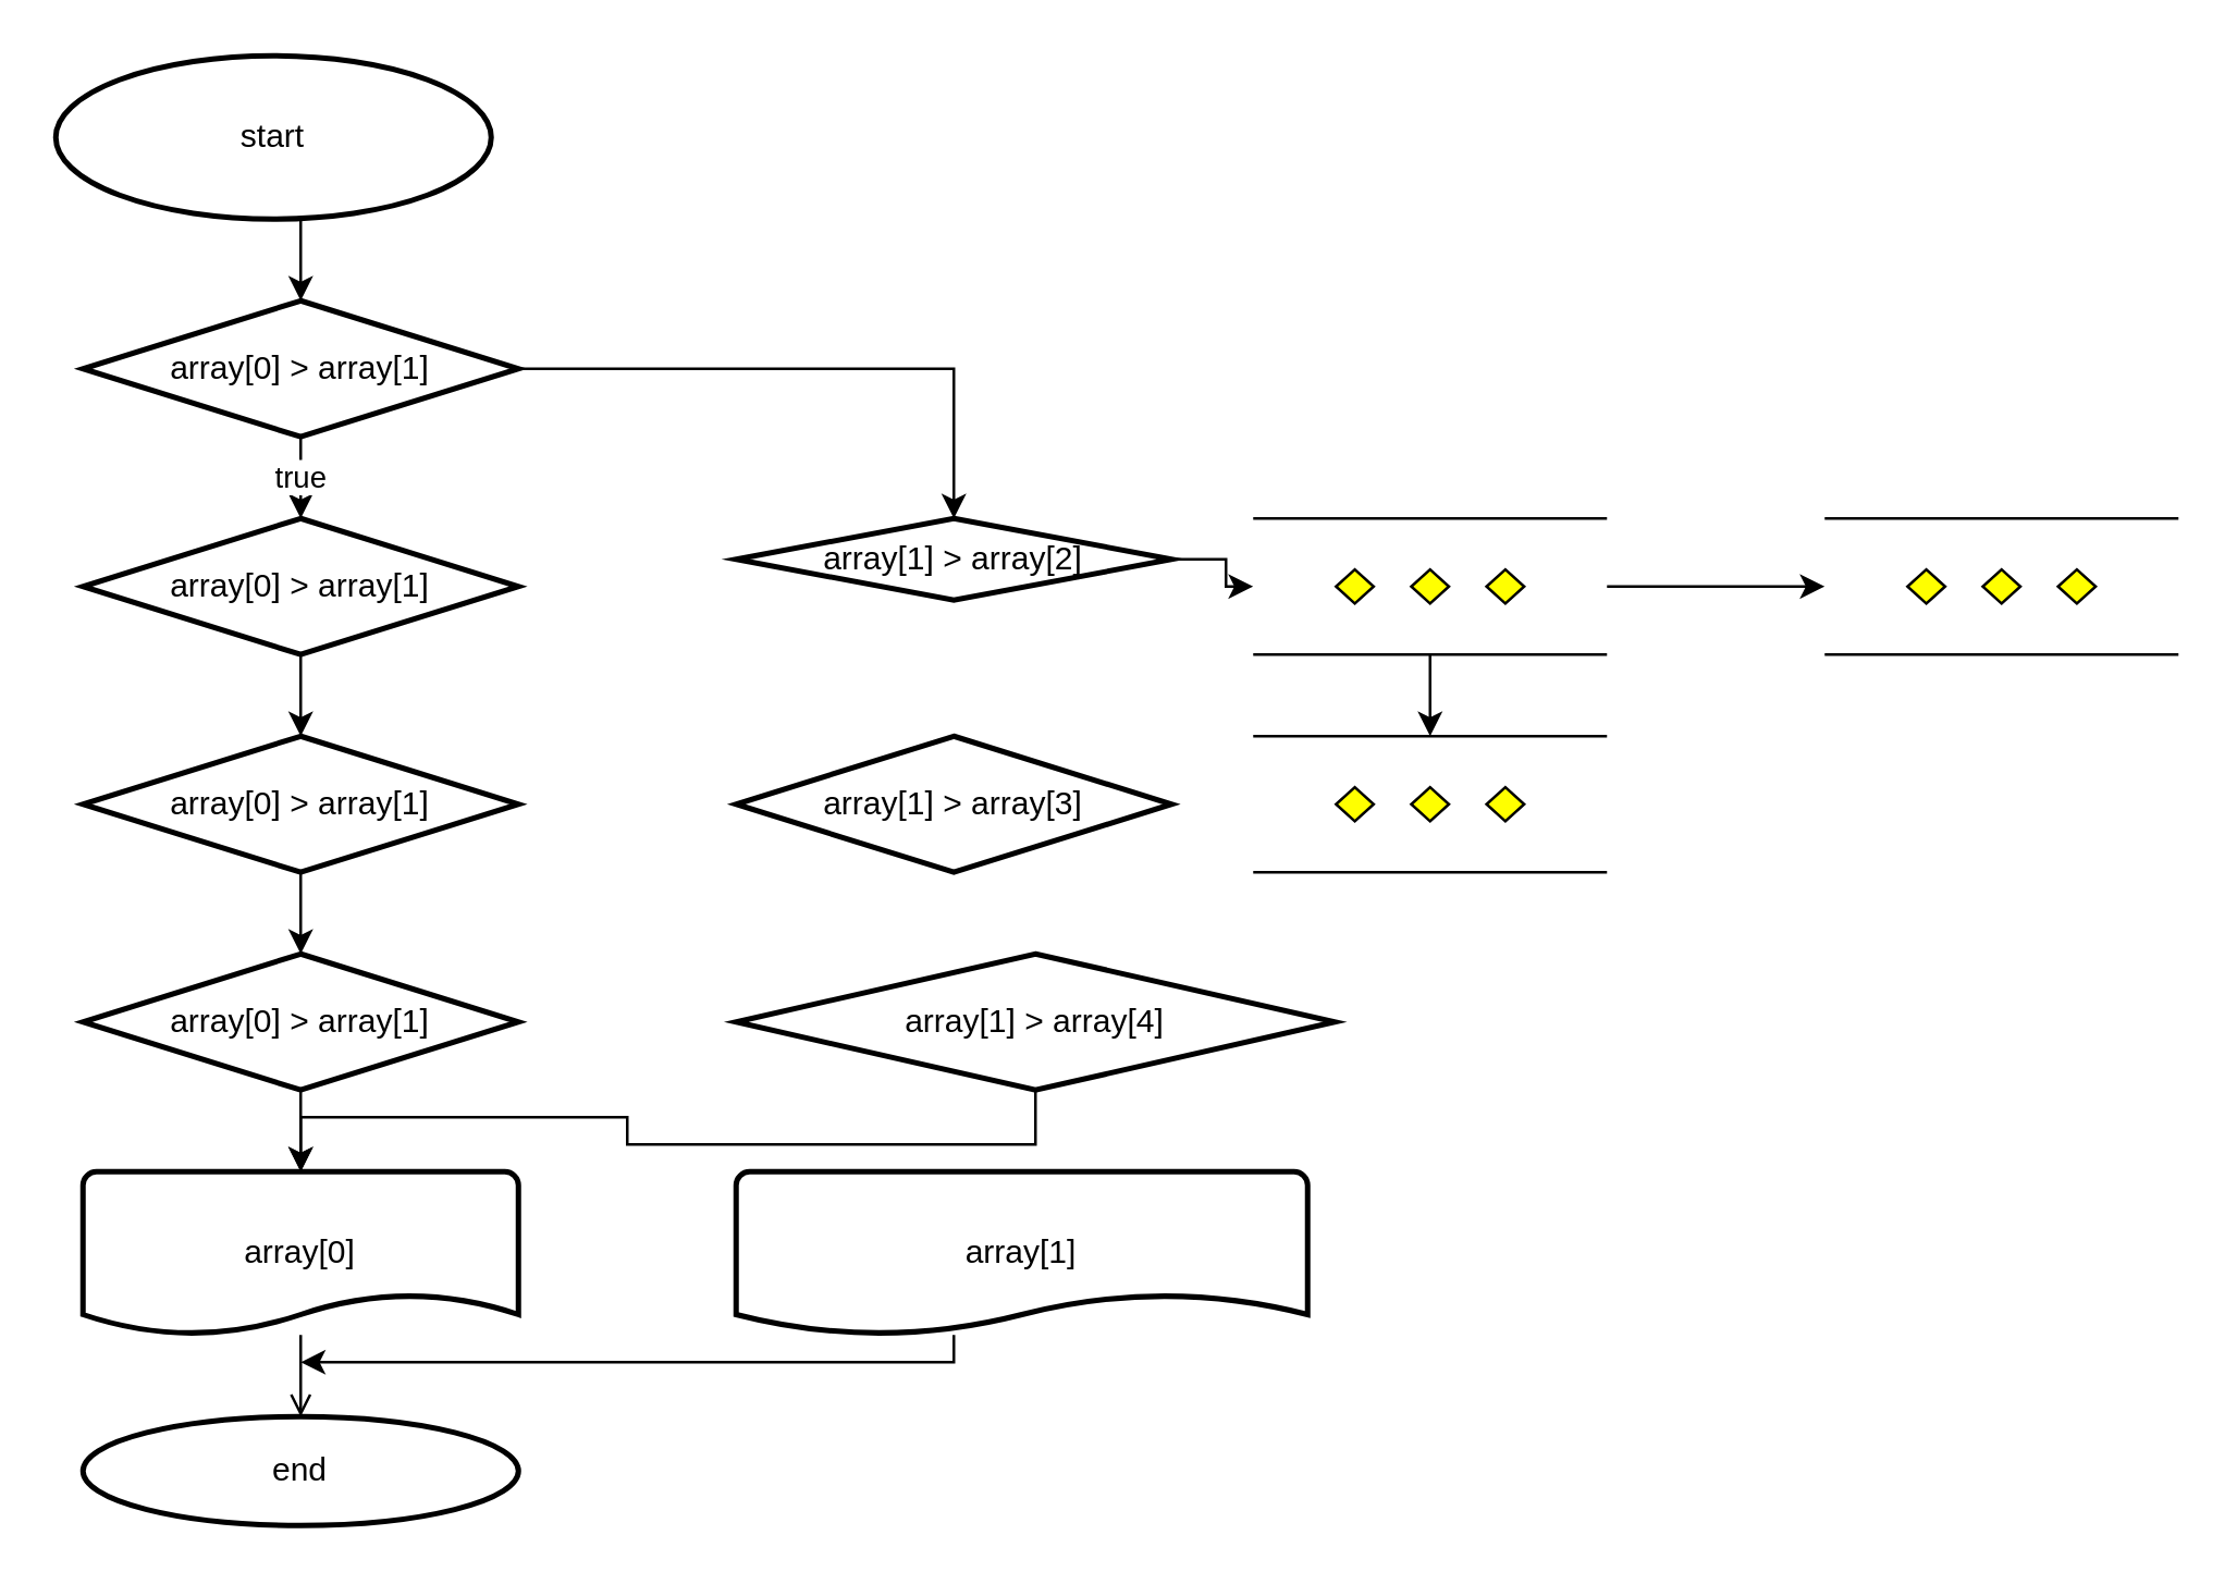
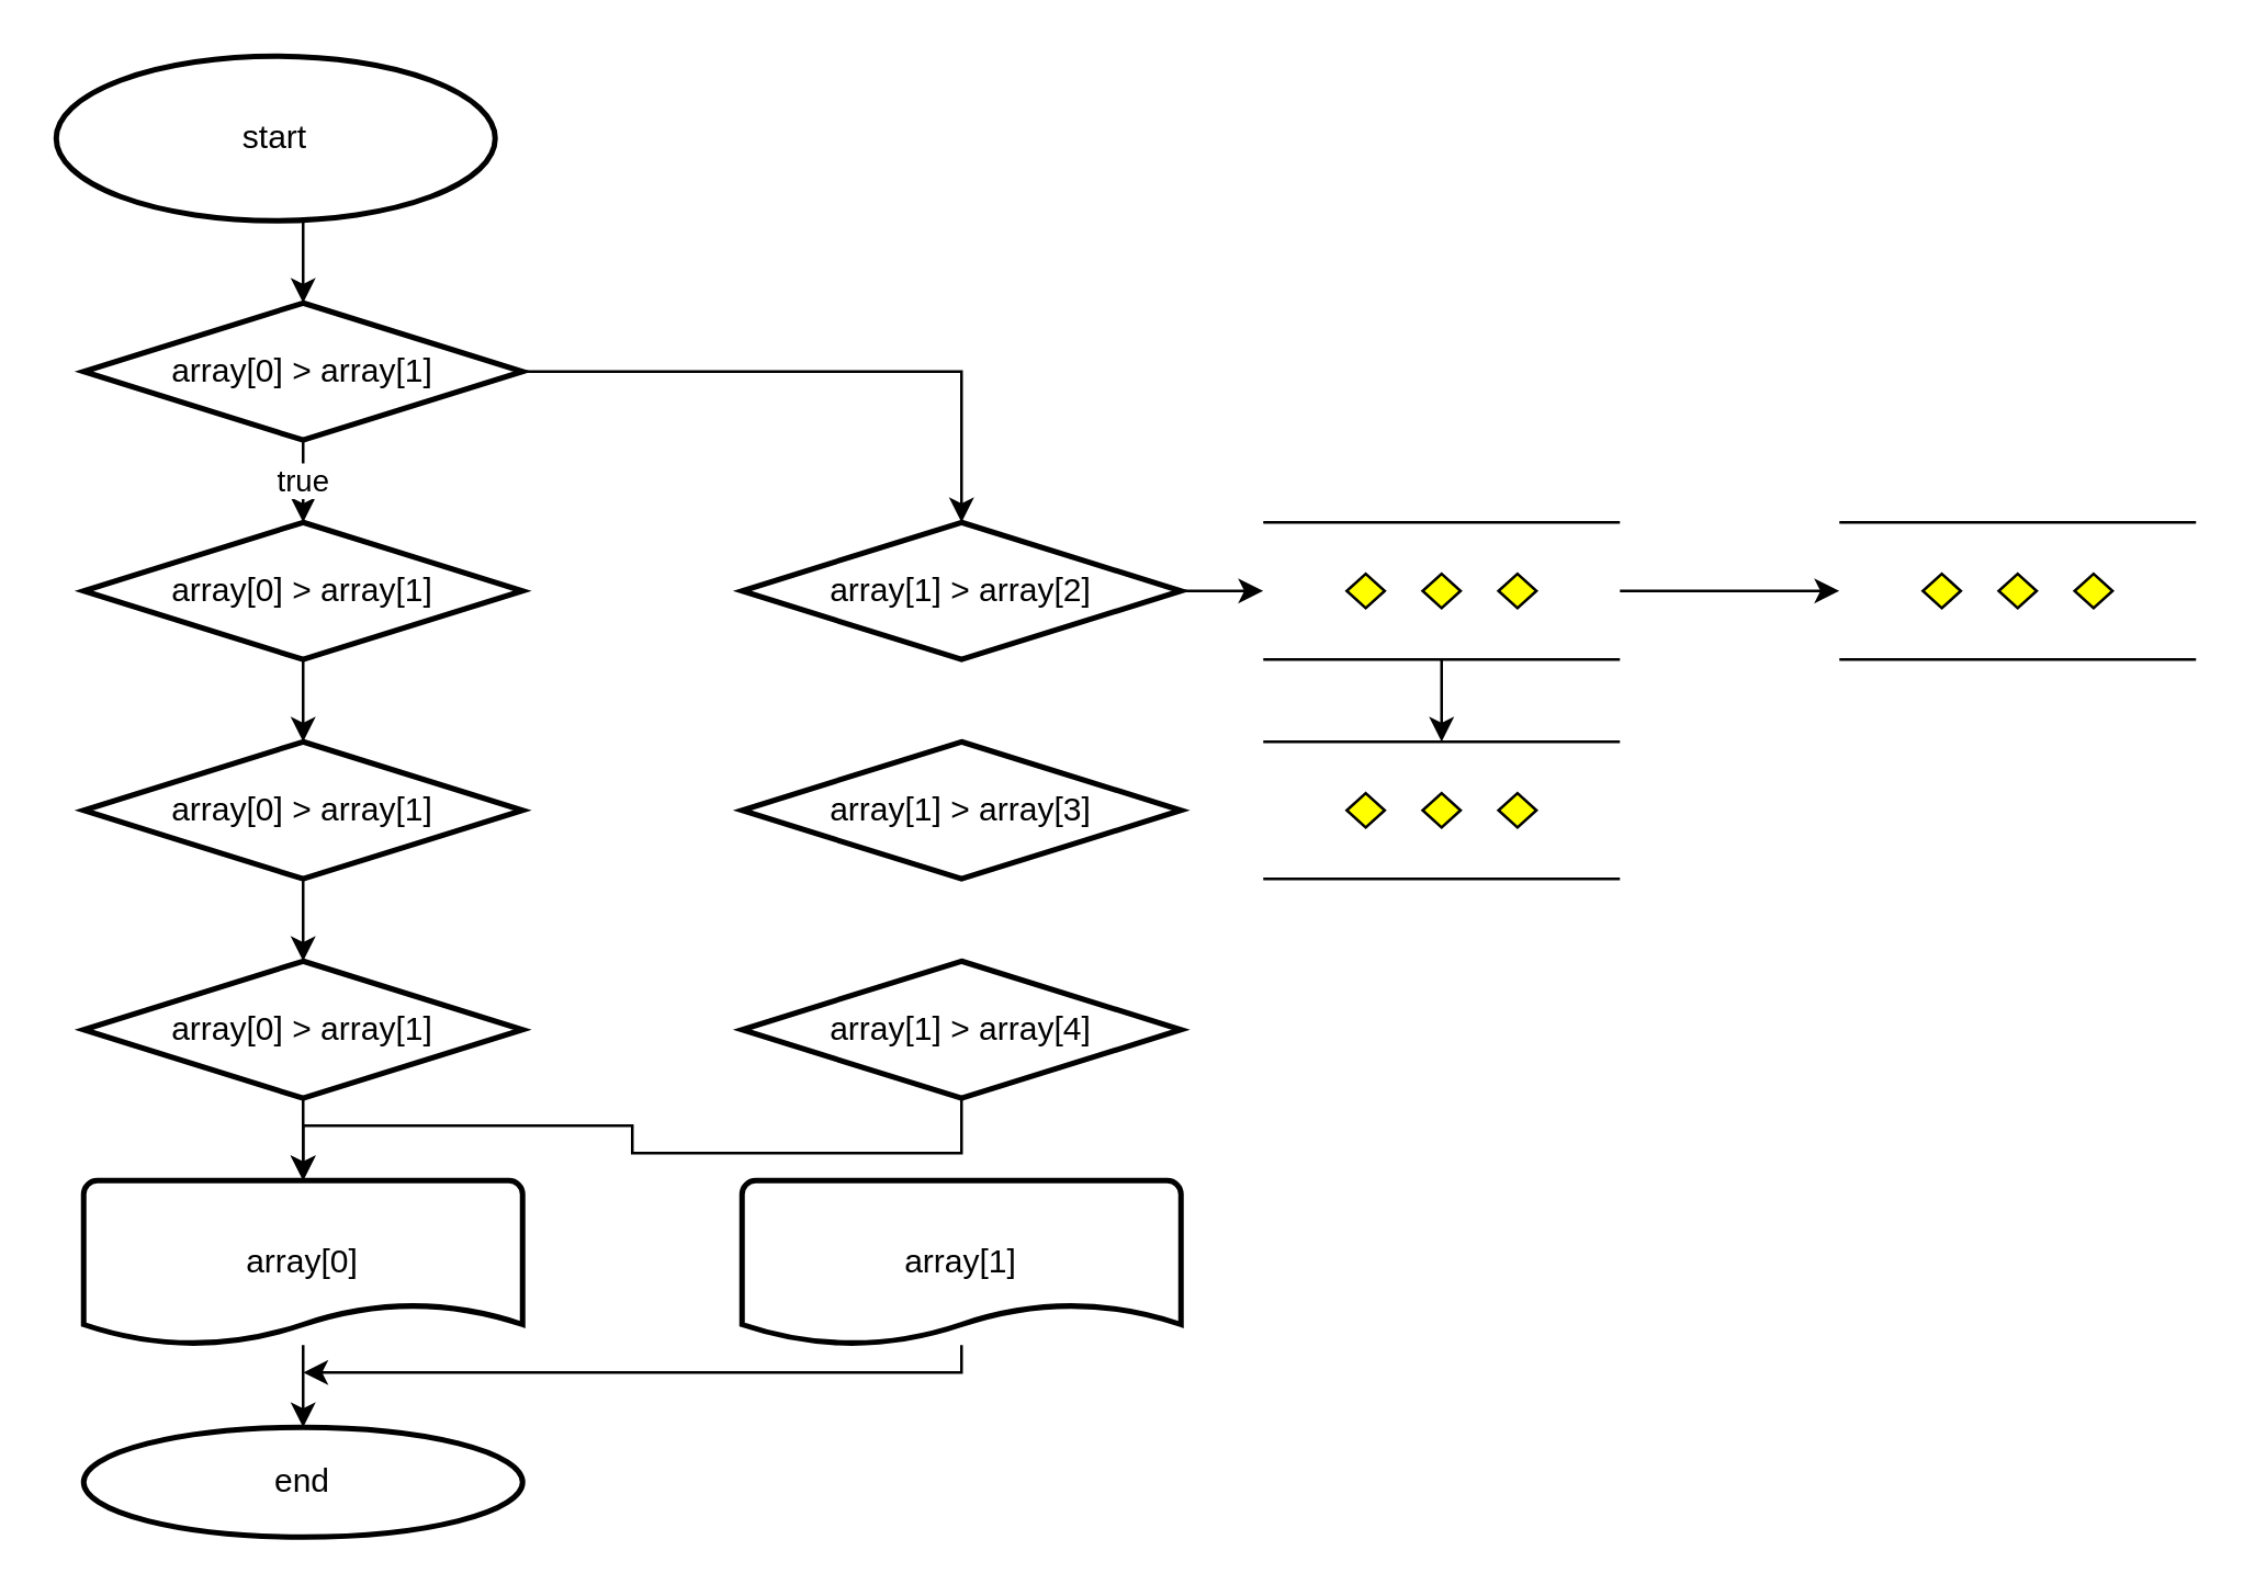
  <mxCell id="0" />
  <mxCell id="1" parent="0" />
  <mxCell id="2" style="edgeStyle=orthogonalEdgeStyle;rounded=0;orthogonalLoop=1;jettySize=auto;html=1;exitX=0.5;exitY=1;exitDx=0;exitDy=0;exitPerimeter=0;entryX=0.5;entryY=0;entryDx=0;entryDy=0;entryPerimeter=0;" edge="1" parent="1" source="3" target="6"><mxGeometry relative="1" as="geometry" /></mxCell>
  <mxCell id="3" value="start" style="strokeWidth=2;html=1;shape=mxgraph.flowchart.start_1;whiteSpace=wrap;" vertex="1" parent="1"><mxGeometry x="20" y="20" width="160" height="60" as="geometry" /></mxCell>
  <mxCell id="4" style="edgeStyle=orthogonalEdgeStyle;rounded=0;orthogonalLoop=1;jettySize=auto;html=1;exitX=1;exitY=0.5;exitDx=0;exitDy=0;exitPerimeter=0;" edge="1" parent="1" source="6" target="17"><mxGeometry relative="1" as="geometry" /></mxCell>
  <mxCell id="5" value="true" style="edgeStyle=orthogonalEdgeStyle;rounded=0;orthogonalLoop=1;jettySize=auto;html=1;exitX=0.5;exitY=1;exitDx=0;exitDy=0;exitPerimeter=0;entryX=0.5;entryY=0;entryDx=0;entryDy=0;entryPerimeter=0;" edge="1" parent="1" source="6" target="8"><mxGeometry relative="1" as="geometry" /></mxCell>
  <mxCell id="6" value="array[0] &amp;gt; array[1]" style="strokeWidth=2;html=1;shape=mxgraph.flowchart.decision;whiteSpace=wrap;" vertex="1" parent="1"><mxGeometry x="30" y="110" width="160" height="50" as="geometry" /></mxCell>
  <mxCell id="7" style="edgeStyle=orthogonalEdgeStyle;rounded=0;orthogonalLoop=1;jettySize=auto;html=1;exitX=0.5;exitY=1;exitDx=0;exitDy=0;exitPerimeter=0;entryX=0.5;entryY=0;entryDx=0;entryDy=0;entryPerimeter=0;" edge="1" parent="1" source="8" target="10"><mxGeometry relative="1" as="geometry" /></mxCell>
  <mxCell id="8" value="array[0] &amp;gt; array[1]" style="strokeWidth=2;html=1;shape=mxgraph.flowchart.decision;whiteSpace=wrap;" vertex="1" parent="1"><mxGeometry x="30" y="190" width="160" height="50" as="geometry" /></mxCell>
  <mxCell id="9" style="edgeStyle=orthogonalEdgeStyle;rounded=0;orthogonalLoop=1;jettySize=auto;html=1;exitX=0.5;exitY=1;exitDx=0;exitDy=0;exitPerimeter=0;entryX=0.5;entryY=0;entryDx=0;entryDy=0;entryPerimeter=0;" edge="1" parent="1" source="10" target="12"><mxGeometry relative="1" as="geometry" /></mxCell>
  <mxCell id="10" value="array[0] &amp;gt; array[1]" style="strokeWidth=2;html=1;shape=mxgraph.flowchart.decision;whiteSpace=wrap;" vertex="1" parent="1"><mxGeometry x="30" y="270" width="160" height="50" as="geometry" /></mxCell>
  <mxCell id="11" style="edgeStyle=orthogonalEdgeStyle;rounded=0;orthogonalLoop=1;jettySize=auto;html=1;exitX=0.5;exitY=1;exitDx=0;exitDy=0;exitPerimeter=0;entryX=0.5;entryY=0;entryDx=0;entryDy=0;entryPerimeter=0;" edge="1" parent="1" source="12" target="14"><mxGeometry relative="1" as="geometry" /></mxCell>
  <mxCell id="12" value="array[0] &amp;gt; array[1]" style="strokeWidth=2;html=1;shape=mxgraph.flowchart.decision;whiteSpace=wrap;" vertex="1" parent="1"><mxGeometry x="30" y="350" width="160" height="50" as="geometry" /></mxCell>
- <mxCell id="13" value="" style="edgeStyle=orthogonalEdgeStyle;rounded=0;orthogonalLoop=1;jettySize=auto;html=1;endArrow=open;" edge="1" parent="1" source="14" target="15"><mxGeometry relative="1" as="geometry" /></mxCell>
+ <mxCell id="13" value="" style="edgeStyle=orthogonalEdgeStyle;rounded=0;orthogonalLoop=1;jettySize=auto;html=1;" edge="1" parent="1" source="14" target="15"><mxGeometry relative="1" as="geometry" /></mxCell>
  <mxCell id="14" value="array[0]" style="strokeWidth=2;html=1;shape=mxgraph.flowchart.document2;whiteSpace=wrap;size=0.25;" vertex="1" parent="1"><mxGeometry x="30" y="430" width="160" height="60" as="geometry" /></mxCell>
  <mxCell id="15" value="end" style="strokeWidth=2;html=1;shape=mxgraph.flowchart.start_1;whiteSpace=wrap;" vertex="1" parent="1"><mxGeometry x="30" y="520" width="160" height="40" as="geometry" /></mxCell>
  <mxCell id="16" style="edgeStyle=orthogonalEdgeStyle;rounded=0;orthogonalLoop=1;jettySize=auto;html=1;entryX=0;entryY=0.5;entryDx=0;entryDy=0;entryPerimeter=0;" edge="1" parent="1" source="17" target="25"><mxGeometry relative="1" as="geometry" /></mxCell>
- <mxCell id="17" value="array[1] &amp;gt; array[2]" style="strokeWidth=2;html=1;shape=mxgraph.flowchart.decision;whiteSpace=wrap;" vertex="1" parent="1"><mxGeometry x="270" y="190" width="160" height="30" as="geometry" /></mxCell>
+ <mxCell id="17" value="array[1] &amp;gt; array[2]" style="strokeWidth=2;html=1;shape=mxgraph.flowchart.decision;whiteSpace=wrap;" vertex="1" parent="1"><mxGeometry x="270" y="190" width="160" height="50" as="geometry" /></mxCell>
  <mxCell id="18" value="array[1] &amp;gt; array[3]" style="strokeWidth=2;html=1;shape=mxgraph.flowchart.decision;whiteSpace=wrap;" vertex="1" parent="1"><mxGeometry x="270" y="270" width="160" height="50" as="geometry" /></mxCell>
  <mxCell id="19" style="edgeStyle=orthogonalEdgeStyle;rounded=0;orthogonalLoop=1;jettySize=auto;html=1;exitX=0.5;exitY=1;exitDx=0;exitDy=0;exitPerimeter=0;" edge="1" parent="1" source="20" target="14"><mxGeometry relative="1" as="geometry" /></mxCell>
- <mxCell id="20" value="array[1] &amp;gt; array[4]" style="strokeWidth=2;html=1;shape=mxgraph.flowchart.decision;whiteSpace=wrap;" vertex="1" parent="1"><mxGeometry x="270" y="350" width="220" height="50" as="geometry" /></mxCell>
+ <mxCell id="20" value="array[1] &amp;gt; array[4]" style="strokeWidth=2;html=1;shape=mxgraph.flowchart.decision;whiteSpace=wrap;" vertex="1" parent="1"><mxGeometry x="270" y="350" width="160" height="50" as="geometry" /></mxCell>
  <mxCell id="21" style="edgeStyle=orthogonalEdgeStyle;rounded=0;orthogonalLoop=1;jettySize=auto;html=1;" edge="1" parent="1" source="22"><mxGeometry relative="1" as="geometry"><mxPoint x="110" y="500" as="targetPoint" /><Array as="points"><mxPoint x="350" y="500" /></Array></mxGeometry></mxCell>
- <mxCell id="22" value="array[1]" style="strokeWidth=2;html=1;shape=mxgraph.flowchart.document2;whiteSpace=wrap;size=0.25;" vertex="1" parent="1"><mxGeometry x="270" y="430" width="210" height="60" as="geometry" /></mxCell>
+ <mxCell id="22" value="array[1]" style="strokeWidth=2;html=1;shape=mxgraph.flowchart.document2;whiteSpace=wrap;size=0.25;" vertex="1" parent="1"><mxGeometry x="270" y="430" width="160" height="60" as="geometry" /></mxCell>
  <mxCell id="23" value="" style="edgeStyle=orthogonalEdgeStyle;rounded=0;orthogonalLoop=1;jettySize=auto;html=1;" edge="1" parent="1" source="25" target="26"><mxGeometry relative="1" as="geometry" /></mxCell>
  <mxCell id="24" value="" style="edgeStyle=orthogonalEdgeStyle;rounded=0;orthogonalLoop=1;jettySize=auto;html=1;" edge="1" parent="1" source="25" target="27"><mxGeometry relative="1" as="geometry" /></mxCell>
  <mxCell id="25" value="" style="verticalLabelPosition=bottom;verticalAlign=top;html=1;shape=mxgraph.flowchart.parallel_mode;pointerEvents=1" vertex="1" parent="1"><mxGeometry x="460" y="190" width="130" height="50" as="geometry" /></mxCell>
  <mxCell id="26" value="" style="verticalLabelPosition=bottom;verticalAlign=top;html=1;shape=mxgraph.flowchart.parallel_mode;pointerEvents=1" vertex="1" parent="1"><mxGeometry x="670" y="190" width="130" height="50" as="geometry" /></mxCell>
  <mxCell id="27" value="" style="verticalLabelPosition=bottom;verticalAlign=top;html=1;shape=mxgraph.flowchart.parallel_mode;pointerEvents=1" vertex="1" parent="1"><mxGeometry x="460" y="270" width="130" height="50" as="geometry" /></mxCell>
